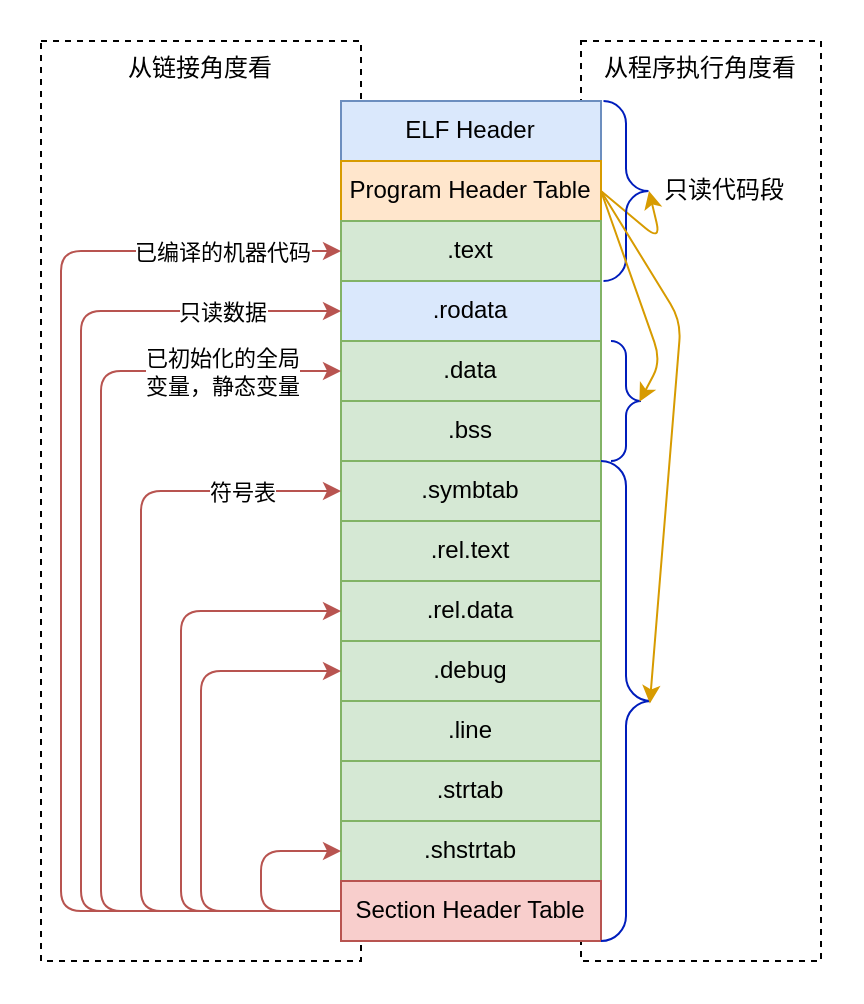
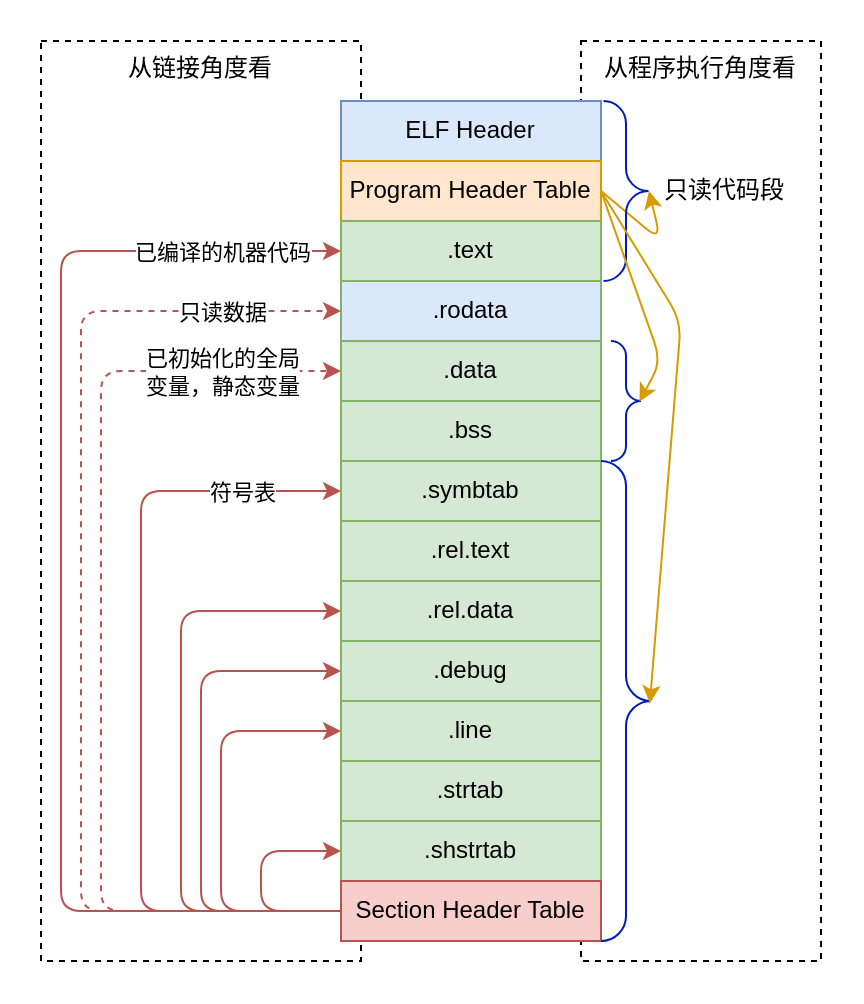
  <mxCell id="0" />
  <mxCell id="1" parent="0" />
  <mxCell id="2" value="从程序执行角度看" style="rounded=0;whiteSpace=wrap;html=1;strokeColor=#000000;align=center;fillColor=none;dashed=1;verticalAlign=top;" parent="1" vertex="1"><mxGeometry x="290" y="20" width="120" height="460" as="geometry" /></mxCell>
  <mxCell id="3" value="从链接角度看" style="rounded=0;whiteSpace=wrap;html=1;strokeColor=#000000;align=center;fillColor=none;dashed=1;verticalAlign=top;" parent="1" vertex="1"><mxGeometry x="20" y="20" width="160" height="460" as="geometry" /></mxCell>
  <mxCell id="4" value="ELF Header" style="rounded=0;whiteSpace=wrap;html=1;fillColor=#dae8fc;strokeColor=#6c8ebf;" parent="1" vertex="1"><mxGeometry x="170" y="50" width="130" height="30" as="geometry" /></mxCell>
  <mxCell id="5" style="rounded=1;orthogonalLoop=1;jettySize=auto;html=1;exitX=1;exitY=0.5;exitDx=0;exitDy=0;fillColor=#ffe6cc;strokeColor=#d79b00;" parent="1" source="6" edge="1"><mxGeometry relative="1" as="geometry"><mxPoint x="324" y="95" as="targetPoint" /><Array as="points"><mxPoint x="330" y="120" /></Array></mxGeometry></mxCell>
  <mxCell id="6" value="Program Header Table" style="rounded=0;whiteSpace=wrap;html=1;fillColor=#ffe6cc;strokeColor=#d79b00;" parent="1" vertex="1"><mxGeometry x="170" y="80" width="130" height="30" as="geometry" /></mxCell>
  <mxCell id="7" value=".text" style="rounded=0;whiteSpace=wrap;html=1;fillColor=#d5e8d4;strokeColor=#82b366;" parent="1" vertex="1"><mxGeometry x="170" y="110" width="130" height="30" as="geometry" /></mxCell>
  <mxCell id="8" value=".rodata" style="rounded=0;whiteSpace=wrap;html=1;fillColor=#dae8fc;strokeColor=#82b366;" parent="1" vertex="1"><mxGeometry x="170" y="140" width="130" height="30" as="geometry" /></mxCell>
  <mxCell id="9" value=".data" style="rounded=0;whiteSpace=wrap;html=1;fillColor=#d5e8d4;strokeColor=#82b366;" parent="1" vertex="1"><mxGeometry x="170" y="170" width="130" height="30" as="geometry" /></mxCell>
  <mxCell id="10" value=".bss" style="rounded=0;whiteSpace=wrap;html=1;fillColor=#d5e8d4;strokeColor=#82b366;" parent="1" vertex="1"><mxGeometry x="170" y="200" width="130" height="30" as="geometry" /></mxCell>
  <mxCell id="11" value=".symbtab" style="rounded=0;whiteSpace=wrap;html=1;fillColor=#d5e8d4;strokeColor=#82b366;" parent="1" vertex="1"><mxGeometry x="170" y="230" width="130" height="30" as="geometry" /></mxCell>
  <mxCell id="12" value=".rel.text" style="rounded=0;whiteSpace=wrap;html=1;fillColor=#d5e8d4;strokeColor=#82b366;" parent="1" vertex="1"><mxGeometry x="170" y="260" width="130" height="30" as="geometry" /></mxCell>
  <mxCell id="13" value=".rel.data" style="rounded=0;whiteSpace=wrap;html=1;fillColor=#d5e8d4;strokeColor=#82b366;" parent="1" vertex="1"><mxGeometry x="170" y="290" width="130" height="30" as="geometry" /></mxCell>
  <mxCell id="14" value=".debug" style="rounded=0;whiteSpace=wrap;html=1;fillColor=#d5e8d4;strokeColor=#82b366;" parent="1" vertex="1"><mxGeometry x="170" y="320" width="130" height="30" as="geometry" /></mxCell>
  <mxCell id="15" value=".line" style="rounded=0;whiteSpace=wrap;html=1;fillColor=#d5e8d4;strokeColor=#82b366;" parent="1" vertex="1"><mxGeometry x="170" y="350" width="130" height="30" as="geometry" /></mxCell>
  <mxCell id="16" value=".strtab" style="rounded=0;whiteSpace=wrap;html=1;fillColor=#d5e8d4;strokeColor=#82b366;" parent="1" vertex="1"><mxGeometry x="170" y="380" width="130" height="30" as="geometry" /></mxCell>
  <mxCell id="17" value=".shstrtab" style="rounded=0;whiteSpace=wrap;html=1;fillColor=#d5e8d4;strokeColor=#82b366;" parent="1" vertex="1"><mxGeometry x="170" y="410" width="130" height="30" as="geometry" /></mxCell>
  <mxCell id="18" style="edgeStyle=orthogonalEdgeStyle;rounded=1;orthogonalLoop=1;jettySize=auto;html=1;exitX=0;exitY=0.5;exitDx=0;exitDy=0;entryX=0;entryY=0.5;entryDx=0;entryDy=0;fillColor=#f8cecc;strokeColor=#b85450;" parent="1" source="28" target="7" edge="1"><mxGeometry relative="1" as="geometry"><Array as="points"><mxPoint x="30" y="455" /><mxPoint x="30" y="125" /></Array></mxGeometry></mxCell>
  <mxCell id="19" value="已编译的机器代码" style="edgeLabel;html=1;align=center;verticalAlign=middle;resizable=0;points=[];" parent="18" vertex="1" connectable="0"><mxGeometry x="0.747" y="1" relative="1" as="geometry"><mxPoint x="17" y="1" as="offset" /></mxGeometry></mxCell>
- <mxCell id="20" style="edgeStyle=orthogonalEdgeStyle;rounded=1;orthogonalLoop=1;jettySize=auto;html=1;exitX=0;exitY=0.5;exitDx=0;exitDy=0;entryX=0;entryY=0.5;entryDx=0;entryDy=0;fillColor=#f8cecc;strokeColor=#b85450;" parent="1" source="28" target="8" edge="1"><mxGeometry relative="1" as="geometry"><Array as="points"><mxPoint x="40" y="455" /><mxPoint x="40" y="155" /></Array></mxGeometry></mxCell>
+ <mxCell id="20" style="edgeStyle=orthogonalEdgeStyle;rounded=1;orthogonalLoop=1;jettySize=auto;html=1;exitX=0;exitY=0.5;exitDx=0;exitDy=0;entryX=0;entryY=0.5;entryDx=0;entryDy=0;fillColor=#f8cecc;strokeColor=#b85450;dashed=1;" parent="1" source="28" target="8" edge="1"><mxGeometry relative="1" as="geometry"><Array as="points"><mxPoint x="40" y="455" /><mxPoint x="40" y="155" /></Array></mxGeometry></mxCell>
  <mxCell id="21" value="只读数据" style="edgeLabel;html=1;align=center;verticalAlign=middle;resizable=0;points=[];" parent="20" vertex="1" connectable="0"><mxGeometry x="0.76" relative="1" as="geometry"><mxPoint x="7" as="offset" /></mxGeometry></mxCell>
- <mxCell id="22" style="edgeStyle=orthogonalEdgeStyle;rounded=1;orthogonalLoop=1;jettySize=auto;html=1;exitX=0;exitY=0.5;exitDx=0;exitDy=0;entryX=0;entryY=0.5;entryDx=0;entryDy=0;fillColor=#f8cecc;strokeColor=#b85450;" parent="1" source="28" target="9" edge="1"><mxGeometry relative="1" as="geometry"><Array as="points"><mxPoint x="50" y="455" /><mxPoint x="50" y="185" /></Array></mxGeometry></mxCell>
+ <mxCell id="22" style="edgeStyle=orthogonalEdgeStyle;rounded=1;orthogonalLoop=1;jettySize=auto;html=1;exitX=0;exitY=0.5;exitDx=0;exitDy=0;entryX=0;entryY=0.5;entryDx=0;entryDy=0;fillColor=#f8cecc;strokeColor=#b85450;dashed=1;" parent="1" source="28" target="9" edge="1"><mxGeometry relative="1" as="geometry"><Array as="points"><mxPoint x="50" y="455" /><mxPoint x="50" y="185" /></Array></mxGeometry></mxCell>
  <mxCell id="23" value="已初始化的全局&lt;br&gt;变量，静态变量" style="edgeLabel;html=1;align=center;verticalAlign=middle;resizable=0;points=[];" parent="22" vertex="1" connectable="0"><mxGeometry x="0.739" relative="1" as="geometry"><mxPoint x="7" as="offset" /></mxGeometry></mxCell>
  <mxCell id="24" style="edgeStyle=orthogonalEdgeStyle;rounded=1;orthogonalLoop=1;jettySize=auto;html=1;exitX=0;exitY=0.5;exitDx=0;exitDy=0;entryX=0;entryY=0.5;entryDx=0;entryDy=0;fillColor=#f8cecc;strokeColor=#b85450;" parent="1" source="28" target="13" edge="1"><mxGeometry relative="1" as="geometry"><Array as="points"><mxPoint x="90" y="455" /><mxPoint x="90" y="305" /></Array></mxGeometry></mxCell>
  <mxCell id="25" style="edgeStyle=orthogonalEdgeStyle;rounded=1;orthogonalLoop=1;jettySize=auto;html=1;exitX=0;exitY=0.5;exitDx=0;exitDy=0;entryX=0;entryY=0.5;entryDx=0;entryDy=0;fillColor=#f8cecc;strokeColor=#b85450;" parent="1" source="28" target="14" edge="1"><mxGeometry relative="1" as="geometry"><Array as="points"><mxPoint x="100" y="455" /><mxPoint x="100" y="335" /></Array></mxGeometry></mxCell>
+ <mxCell id="26" style="edgeStyle=orthogonalEdgeStyle;rounded=1;orthogonalLoop=1;jettySize=auto;html=1;exitX=0;exitY=0.5;exitDx=0;exitDy=0;entryX=0;entryY=0.5;entryDx=0;entryDy=0;fillColor=#f8cecc;strokeColor=#b85450;" parent="1" source="28" target="15" edge="1"><mxGeometry relative="1" as="geometry"><Array as="points"><mxPoint x="110" y="455" /><mxPoint x="110" y="365" /></Array></mxGeometry></mxCell>
  <mxCell id="27" style="edgeStyle=orthogonalEdgeStyle;rounded=1;orthogonalLoop=1;jettySize=auto;html=1;exitX=0;exitY=0.5;exitDx=0;exitDy=0;entryX=0;entryY=0.5;entryDx=0;entryDy=0;fillColor=#f8cecc;strokeColor=#b85450;" parent="1" source="28" target="17" edge="1"><mxGeometry relative="1" as="geometry"><Array as="points"><mxPoint x="130" y="455" /><mxPoint x="130" y="425" /></Array></mxGeometry></mxCell>
  <mxCell id="28" value="Section Header Table" style="rounded=0;whiteSpace=wrap;html=1;fillColor=#f8cecc;strokeColor=#b85450;" parent="1" vertex="1"><mxGeometry x="170" y="440" width="130" height="30" as="geometry" /></mxCell>
  <mxCell id="29" style="edgeStyle=orthogonalEdgeStyle;rounded=1;orthogonalLoop=1;jettySize=auto;html=1;exitDx=0;exitDy=0;fillColor=#f8cecc;strokeColor=#b85450;exitX=0;exitY=0.5;" parent="1" source="28" edge="1"><mxGeometry relative="1" as="geometry"><mxPoint x="180" y="465" as="sourcePoint" /><mxPoint x="170" y="245" as="targetPoint" /><Array as="points"><mxPoint x="70" y="455" /><mxPoint x="70" y="245" /></Array></mxGeometry></mxCell>
  <mxCell id="30" value="符号表" style="edgeLabel;html=1;align=center;verticalAlign=middle;resizable=0;points=[];" parent="29" vertex="1" connectable="0"><mxGeometry x="0.831" relative="1" as="geometry"><mxPoint x="-15" as="offset" /></mxGeometry></mxCell>
  <mxCell id="31" value="" style="labelPosition=right;align=left;strokeWidth=1;shape=mxgraph.mockup.markup.curlyBrace;html=1;shadow=0;dashed=0;direction=north;flipH=1;fillColor=#0050ef;strokeColor=#001DBC;fontColor=#ffffff;" parent="1" vertex="1"><mxGeometry x="300" y="50" width="25" height="90" as="geometry" /></mxCell>
  <mxCell id="32" value="" style="labelPosition=right;align=left;strokeWidth=1;shape=mxgraph.mockup.markup.curlyBrace;html=1;shadow=0;dashed=0;direction=north;flipH=1;fillColor=#0050ef;strokeColor=#001DBC;fontColor=#ffffff;" parent="1" vertex="1"><mxGeometry x="300" y="170" width="25" height="60" as="geometry" /></mxCell>
  <mxCell id="33" style="rounded=1;orthogonalLoop=1;jettySize=auto;html=1;exitX=1;exitY=0.5;exitDx=0;exitDy=0;fillColor=#ffe6cc;strokeColor=#d79b00;entryX=0.494;entryY=0.231;entryDx=0;entryDy=0;entryPerimeter=0;" parent="1" source="6" target="32" edge="1"><mxGeometry relative="1" as="geometry"><mxPoint x="370" y="197" as="targetPoint" /><mxPoint x="310" y="105" as="sourcePoint" /><Array as="points"><mxPoint x="330" y="180" /></Array></mxGeometry></mxCell>
  <mxCell id="34" value="只读代码段" style="text;html=1;strokeColor=none;fillColor=none;align=center;verticalAlign=middle;whiteSpace=wrap;rounded=0;" parent="1" vertex="1"><mxGeometry x="327" y="85" width="70" height="20" as="geometry" /></mxCell>
  <mxCell id="35" value="" style="labelPosition=right;align=left;strokeWidth=1;shape=mxgraph.mockup.markup.curlyBrace;html=1;shadow=0;dashed=0;direction=north;flipH=1;fillColor=#0050ef;strokeColor=#001DBC;fontColor=#ffffff;" parent="1" vertex="1"><mxGeometry x="300" y="230" width="25" height="240" as="geometry" /></mxCell>
  <mxCell id="36" style="rounded=1;orthogonalLoop=1;jettySize=auto;html=1;fillColor=#ffe6cc;strokeColor=#d79b00;entryX=0.495;entryY=0.023;entryDx=0;entryDy=0;entryPerimeter=0;exitX=1;exitY=0.5;exitDx=0;exitDy=0;" parent="1" source="6" target="35" edge="1"><mxGeometry relative="1" as="geometry"><mxPoint x="329.225" y="210.36" as="targetPoint" /><mxPoint x="450" y="140" as="sourcePoint" /><Array as="points"><mxPoint x="340" y="160" /></Array></mxGeometry></mxCell>
